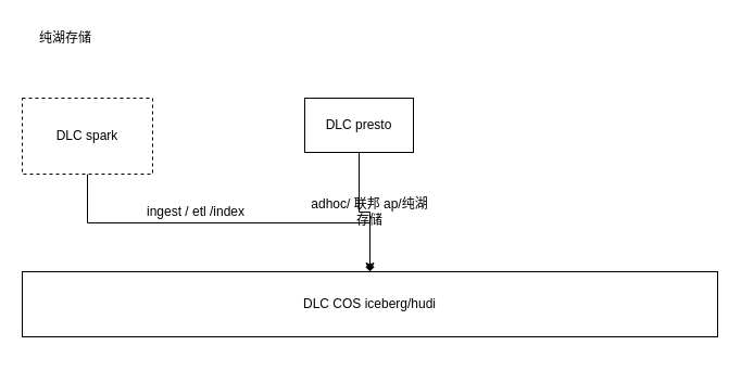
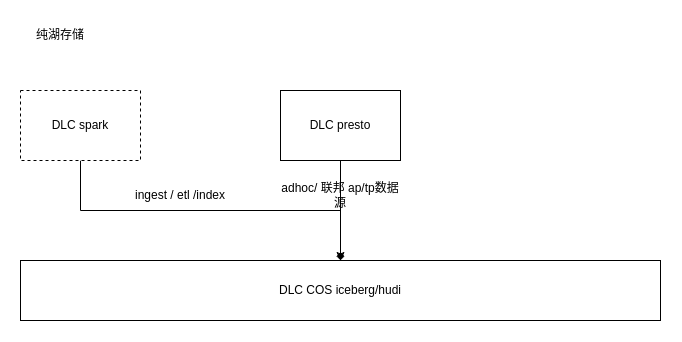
  <mxCell id="0" />
  <mxCell id="1" parent="0" />
  <mxCell id="2" value="纯湖存储" style="text;html=1;strokeColor=none;fillColor=none;align=center;verticalAlign=middle;whiteSpace=wrap;rounded=0;" vertex="1" parent="1"><mxGeometry x="30" y="20" width="60" height="30" as="geometry" /></mxCell>
  <mxCell id="3" style="edgeStyle=orthogonalEdgeStyle;rounded=0;orthogonalLoop=1;jettySize=auto;html=1;" edge="1" parent="1" source="4" target="5"><mxGeometry relative="1" as="geometry" /></mxCell>
  <mxCell id="4" value="DLC spark" style="rounded=0;whiteSpace=wrap;html=1;dashed=1;" vertex="1" parent="1"><mxGeometry x="20" y="90" width="120" height="70" as="geometry" /></mxCell>
- <mxCell id="5" value="DLC COS iceberg/hudi" style="rounded=0;whiteSpace=wrap;html=1;" vertex="1" parent="1"><mxGeometry x="20" y="250" width="640" height="60" as="geometry" /></mxCell>
+ <mxCell id="5" value="DLC COS iceberg/hudi" style="rounded=0;whiteSpace=wrap;html=1;" vertex="1" parent="1"><mxGeometry x="20" y="260" width="640" height="60" as="geometry" /></mxCell>
  <mxCell id="6" value="ingest / etl /index" style="text;html=1;strokeColor=none;fillColor=none;align=center;verticalAlign=middle;whiteSpace=wrap;rounded=0;" vertex="1" parent="1"><mxGeometry x="120" y="180" width="120" height="30" as="geometry" /></mxCell>
  <mxCell id="7" style="edgeStyle=orthogonalEdgeStyle;rounded=0;orthogonalLoop=1;jettySize=auto;html=1;endArrow=diamond;" edge="1" parent="1" source="8" target="5"><mxGeometry relative="1" as="geometry" /></mxCell>
- <mxCell id="8" value="DLC presto" style="rounded=0;whiteSpace=wrap;html=1;" vertex="1" parent="1"><mxGeometry x="280" y="90" width="100" height="50" as="geometry" /></mxCell>
- <mxCell id="9" value="adhoc/ 联邦 ap/纯湖存储" style="text;html=1;strokeColor=none;fillColor=none;align=center;verticalAlign=middle;whiteSpace=wrap;rounded=0;" vertex="1" parent="1"><mxGeometry x="280" y="180" width="120" height="30" as="geometry" /></mxCell>
+ <mxCell id="8" value="DLC presto" style="rounded=0;whiteSpace=wrap;html=1;" vertex="1" parent="1"><mxGeometry x="280" y="90" width="120" height="70" as="geometry" /></mxCell>
+ <mxCell id="9" value="adhoc/ 联邦 ap/tp数据源" style="text;html=1;strokeColor=none;fillColor=none;align=center;verticalAlign=middle;whiteSpace=wrap;rounded=0;" vertex="1" parent="1"><mxGeometry x="280" y="180" width="120" height="30" as="geometry" /></mxCell>
